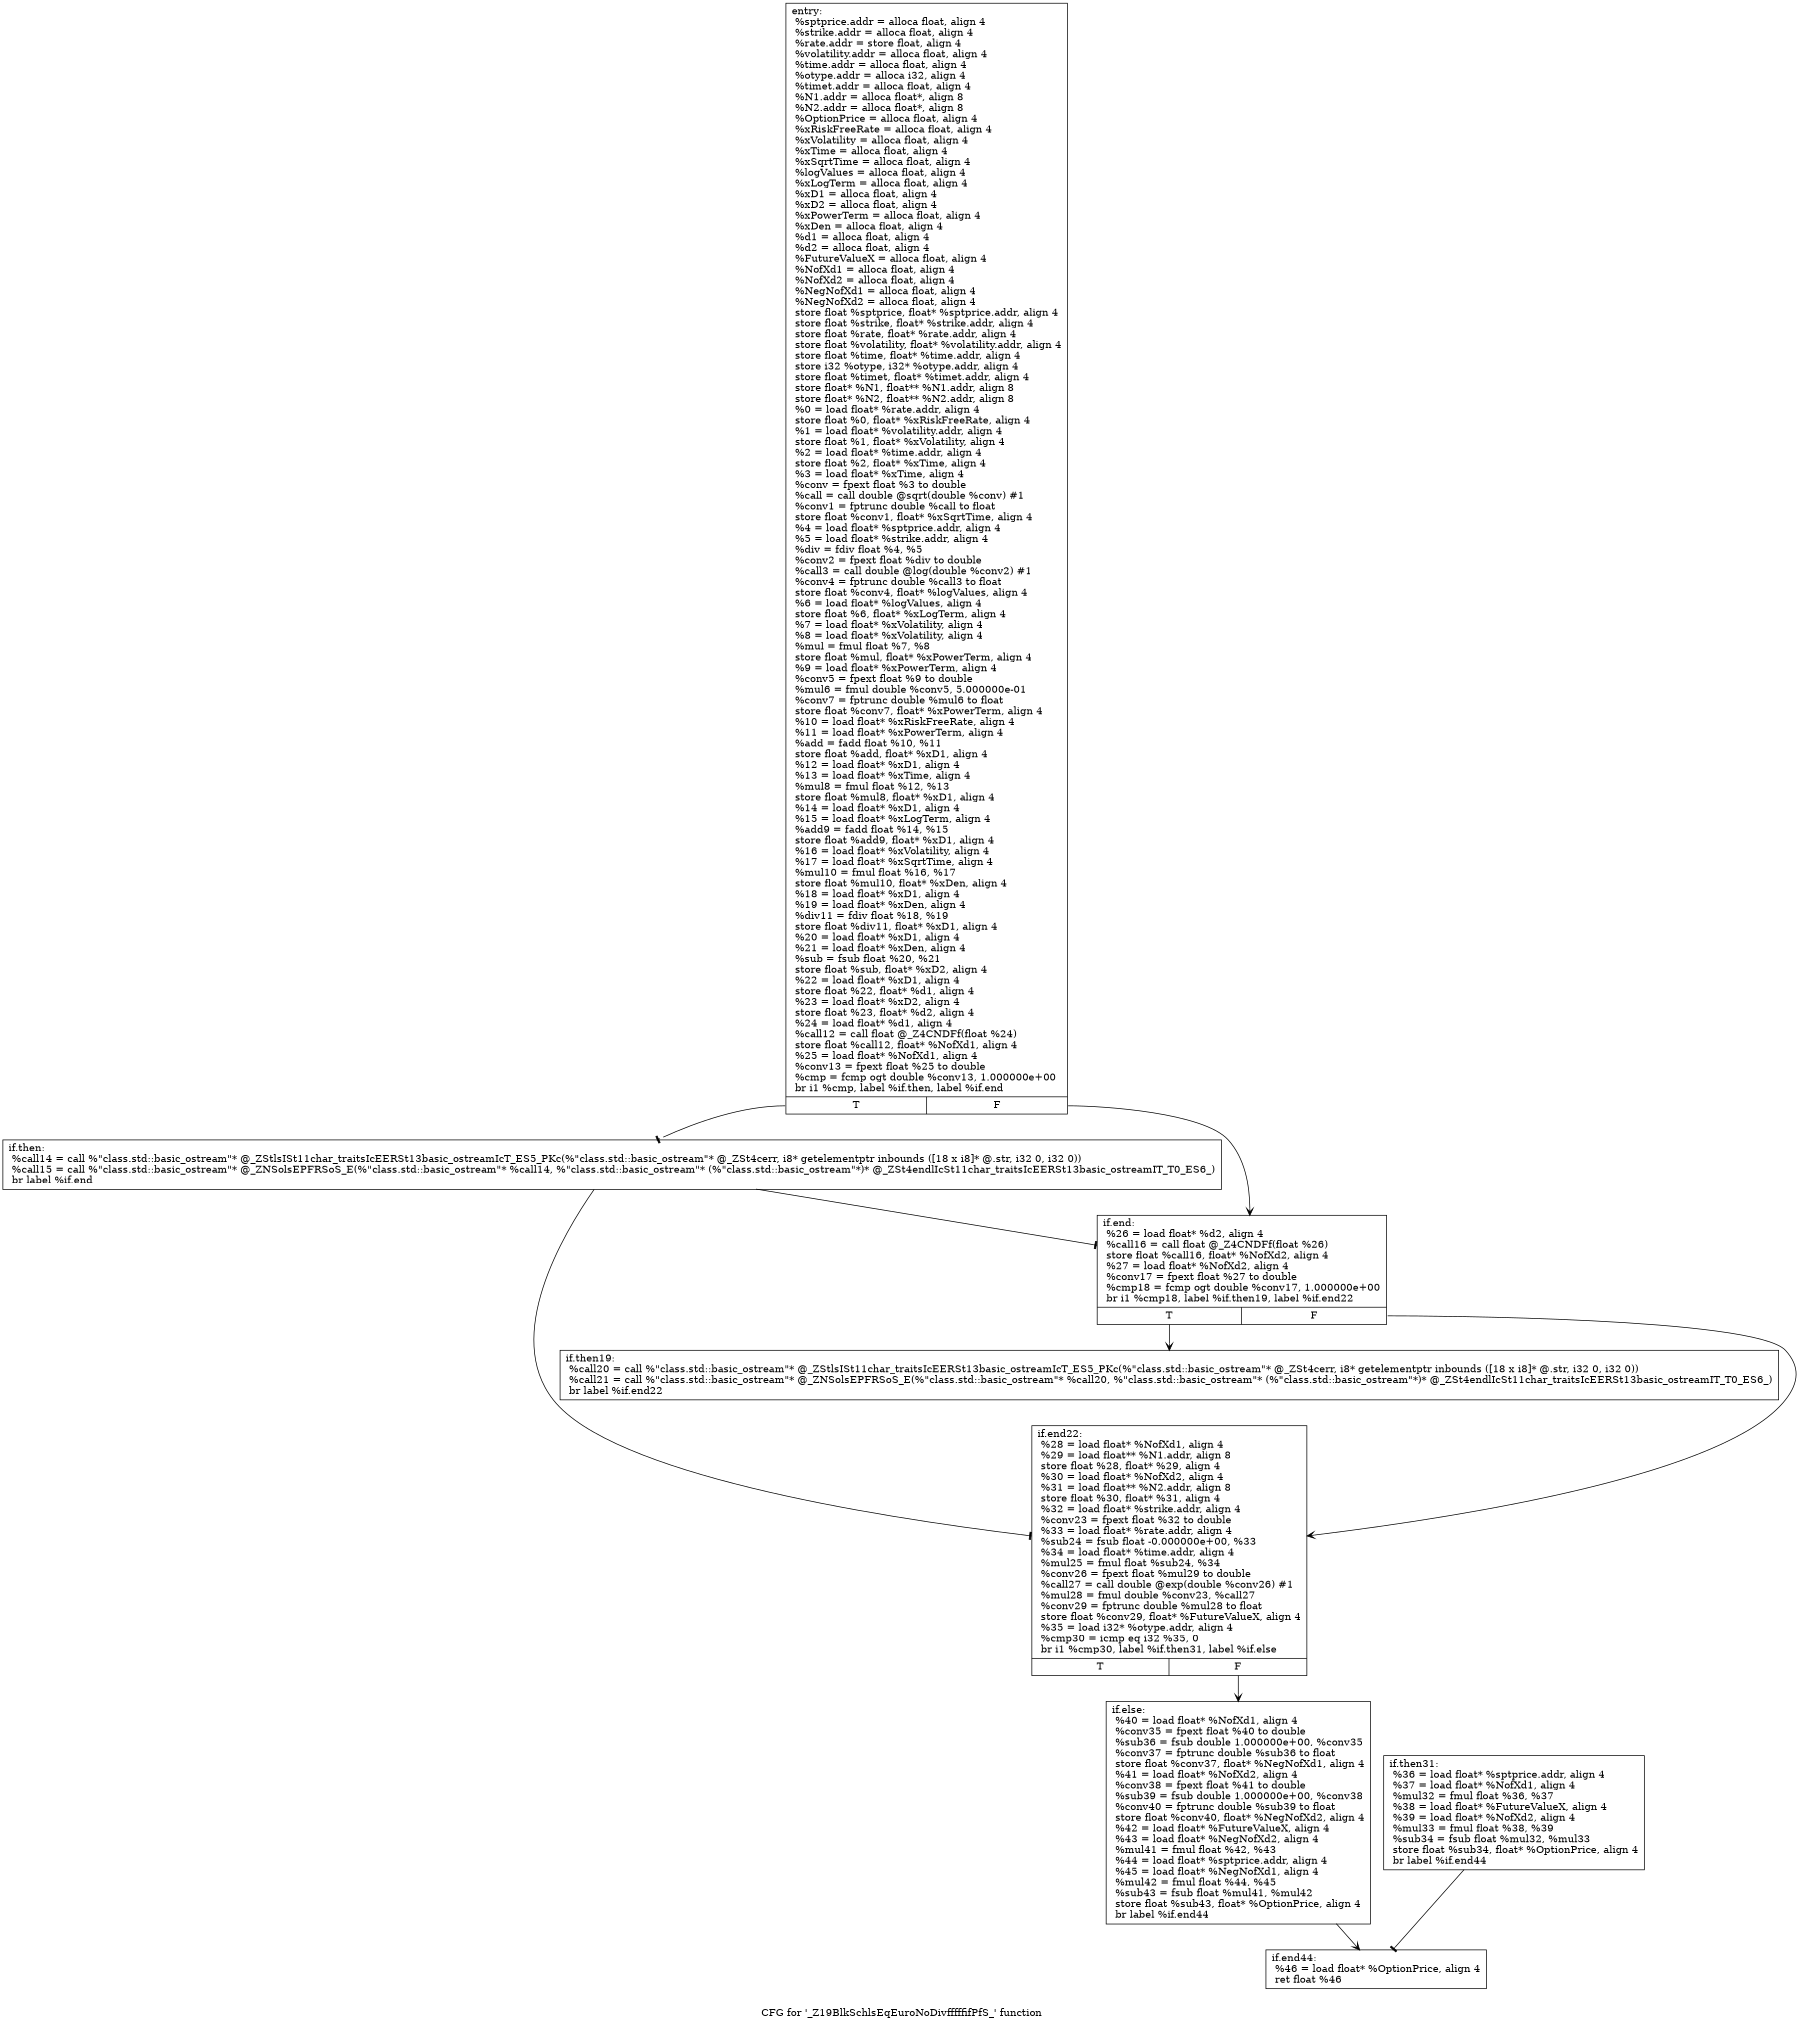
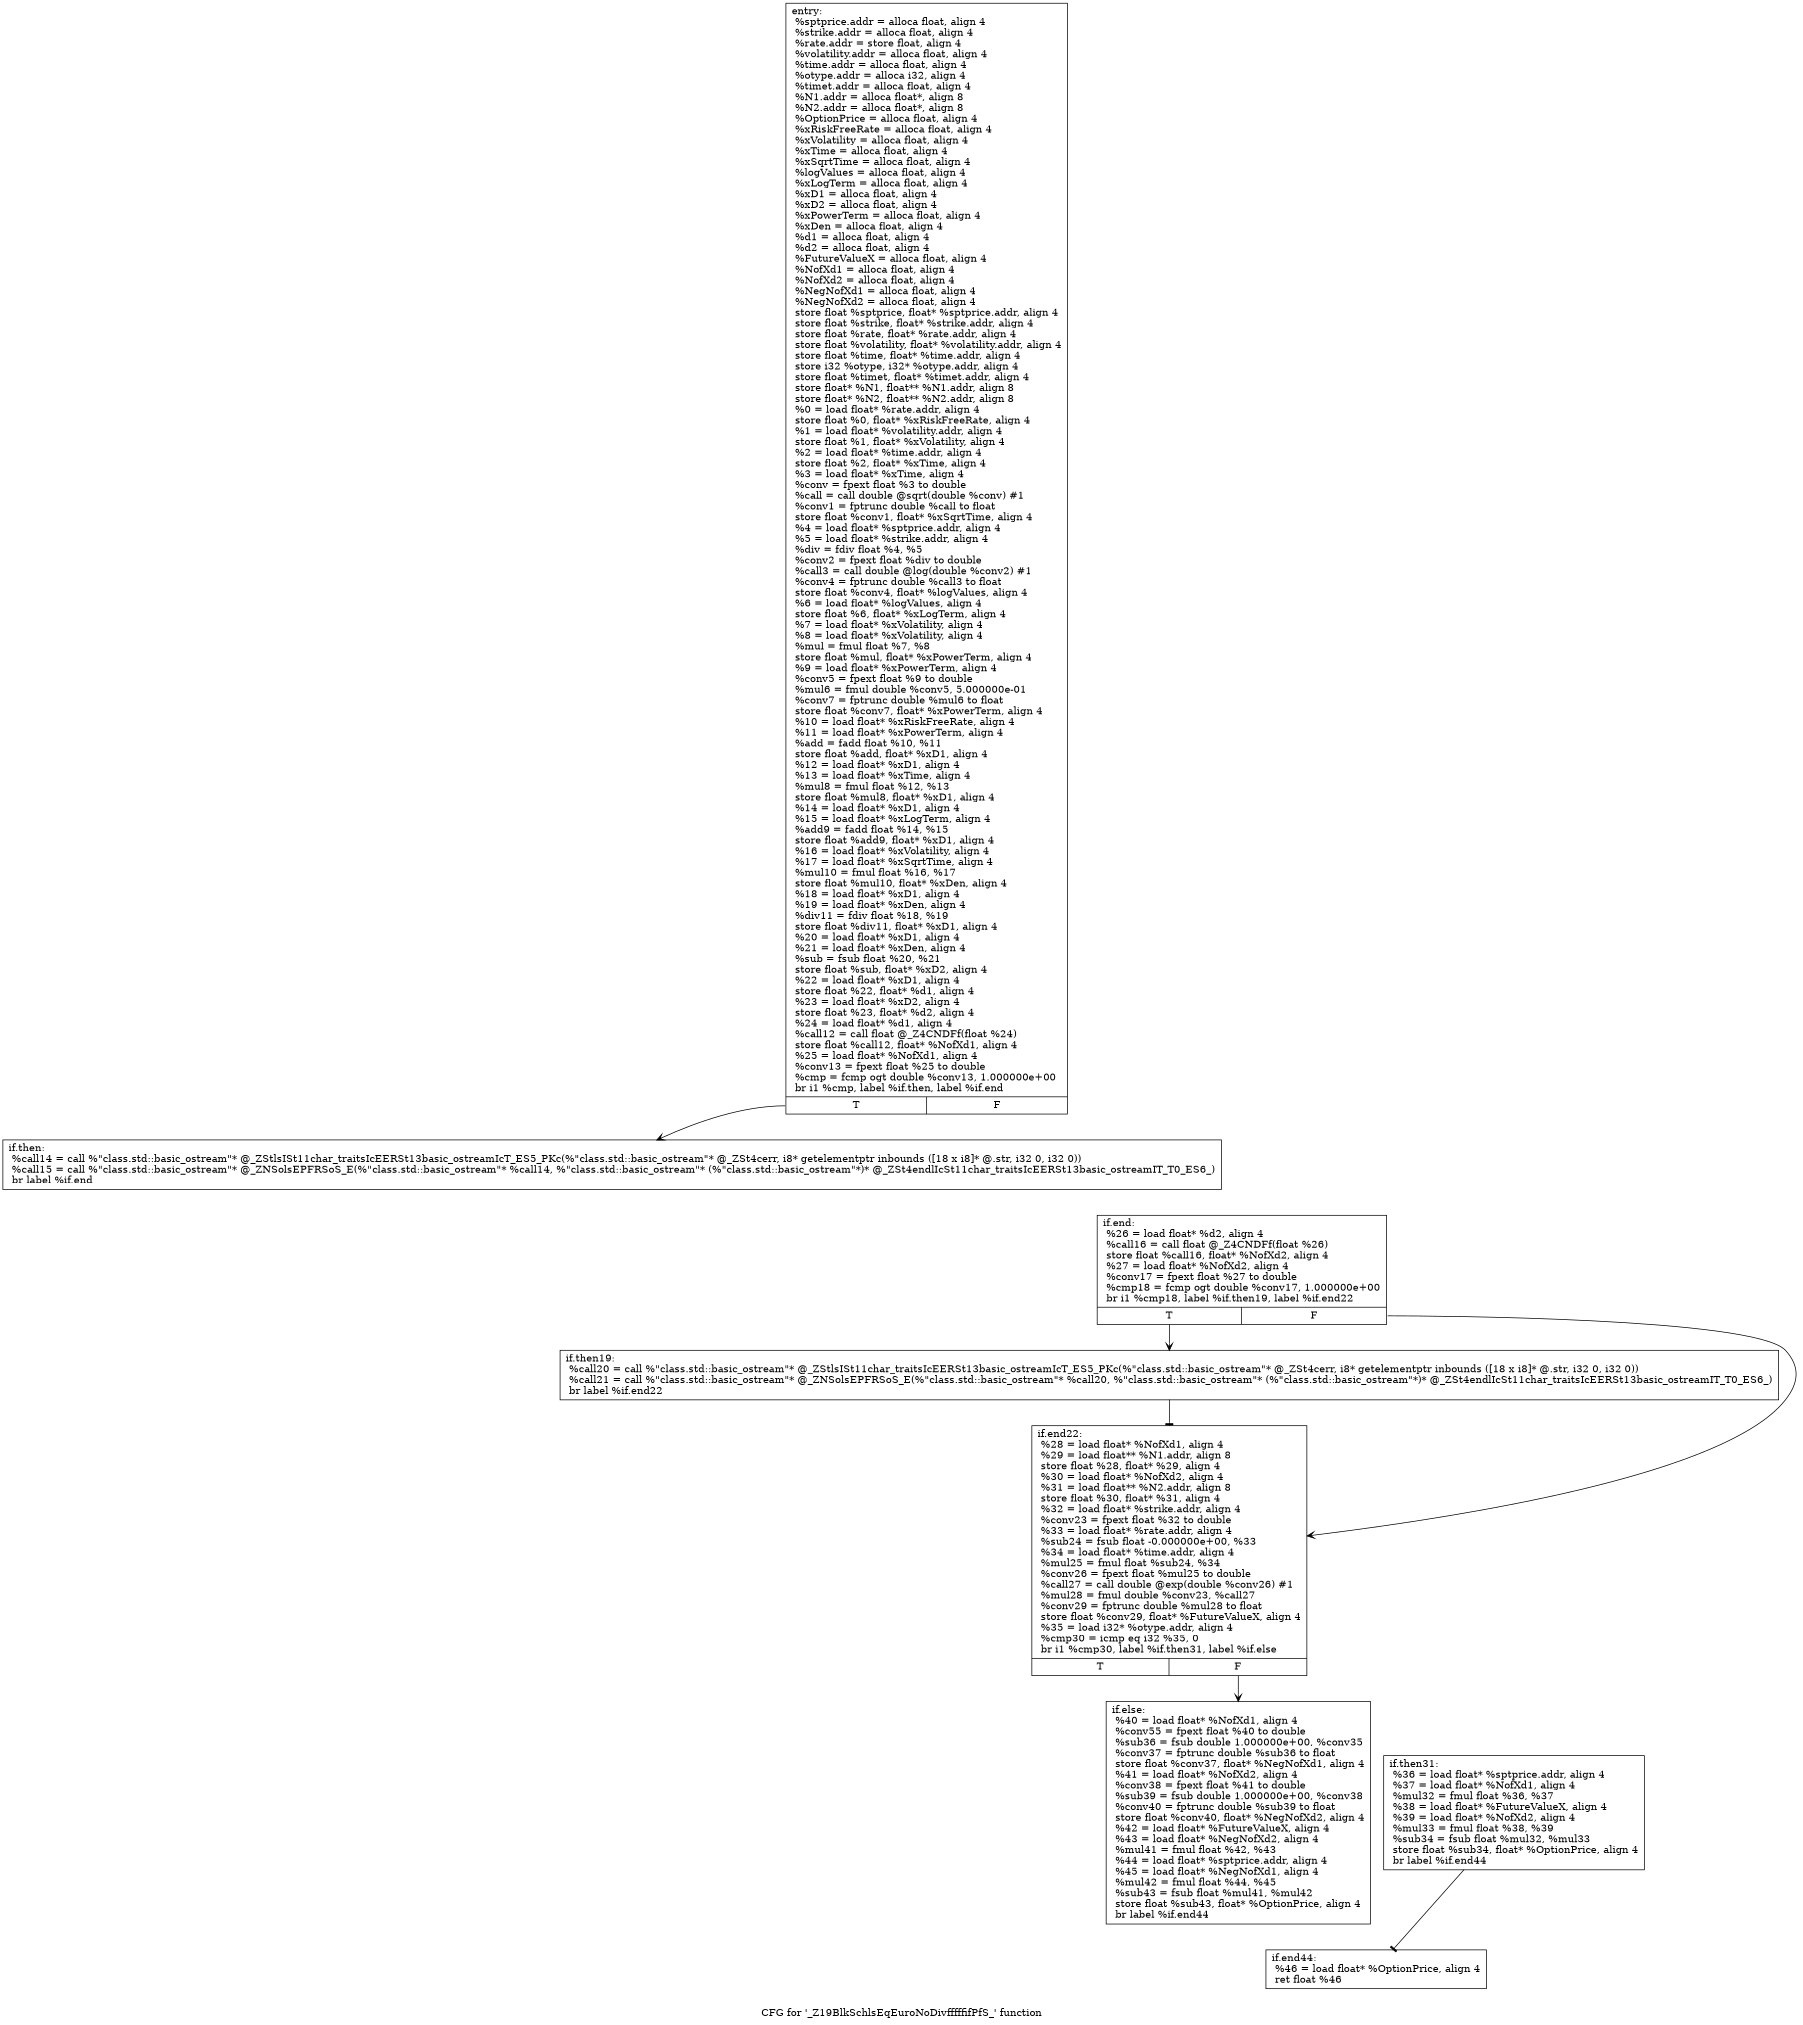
  digraph {
    label="CFG for '_Z19BlkSchlsEqEuroNoDivfffffifPfS_' function"
    node [shape=record]
    edge [arrowhead=vee]
    n1 [label="{entry:\l  %sptprice.addr = alloca float, align 4\l  %strike.addr = alloca float, align 4\l  %rate.addr = store float, align 4\l  %volatility.addr = alloca float, align 4\l  %time.addr = alloca float, align 4\l  %otype.addr = alloca i32, align 4\l  %timet.addr = alloca float, align 4\l  %N1.addr = alloca float*, align 8\l  %N2.addr = alloca float*, align 8\l  %OptionPrice = alloca float, align 4\l  %xRiskFreeRate = alloca float, align 4\l  %xVolatility = alloca float, align 4\l  %xTime = alloca float, align 4\l  %xSqrtTime = alloca float, align 4\l  %logValues = alloca float, align 4\l  %xLogTerm = alloca float, align 4\l  %xD1 = alloca float, align 4\l  %xD2 = alloca float, align 4\l  %xPowerTerm = alloca float, align 4\l  %xDen = alloca float, align 4\l  %d1 = alloca float, align 4\l  %d2 = alloca float, align 4\l  %FutureValueX = alloca float, align 4\l  %NofXd1 = alloca float, align 4\l  %NofXd2 = alloca float, align 4\l  %NegNofXd1 = alloca float, align 4\l  %NegNofXd2 = alloca float, align 4\l  store float %sptprice, float* %sptprice.addr, align 4\l  store float %strike, float* %strike.addr, align 4\l  store float %rate, float* %rate.addr, align 4\l  store float %volatility, float* %volatility.addr, align 4\l  store float %time, float* %time.addr, align 4\l  store i32 %otype, i32* %otype.addr, align 4\l  store float %timet, float* %timet.addr, align 4\l  store float* %N1, float** %N1.addr, align 8\l  store float* %N2, float** %N2.addr, align 8\l  %0 = load float* %rate.addr, align 4\l  store float %0, float* %xRiskFreeRate, align 4\l  %1 = load float* %volatility.addr, align 4\l  store float %1, float* %xVolatility, align 4\l  %2 = load float* %time.addr, align 4\l  store float %2, float* %xTime, align 4\l  %3 = load float* %xTime, align 4\l  %conv = fpext float %3 to double\l  %call = call double @sqrt(double %conv) #1\l  %conv1 = fptrunc double %call to float\l  store float %conv1, float* %xSqrtTime, align 4\l  %4 = load float* %sptprice.addr, align 4\l  %5 = load float* %strike.addr, align 4\l  %div = fdiv float %4, %5\l  %conv2 = fpext float %div to double\l  %call3 = call double @log(double %conv2) #1\l  %conv4 = fptrunc double %call3 to float\l  store float %conv4, float* %logValues, align 4\l  %6 = load float* %logValues, align 4\l  store float %6, float* %xLogTerm, align 4\l  %7 = load float* %xVolatility, align 4\l  %8 = load float* %xVolatility, align 4\l  %mul = fmul float %7, %8\l  store float %mul, float* %xPowerTerm, align 4\l  %9 = load float* %xPowerTerm, align 4\l  %conv5 = fpext float %9 to double\l  %mul6 = fmul double %conv5, 5.000000e-01\l  %conv7 = fptrunc double %mul6 to float\l  store float %conv7, float* %xPowerTerm, align 4\l  %10 = load float* %xRiskFreeRate, align 4\l  %11 = load float* %xPowerTerm, align 4\l  %add = fadd float %10, %11\l  store float %add, float* %xD1, align 4\l  %12 = load float* %xD1, align 4\l  %13 = load float* %xTime, align 4\l  %mul8 = fmul float %12, %13\l  store float %mul8, float* %xD1, align 4\l  %14 = load float* %xD1, align 4\l  %15 = load float* %xLogTerm, align 4\l  %add9 = fadd float %14, %15\l  store float %add9, float* %xD1, align 4\l  %16 = load float* %xVolatility, align 4\l  %17 = load float* %xSqrtTime, align 4\l  %mul10 = fmul float %16, %17\l  store float %mul10, float* %xDen, align 4\l  %18 = load float* %xD1, align 4\l  %19 = load float* %xDen, align 4\l  %div11 = fdiv float %18, %19\l  store float %div11, float* %xD1, align 4\l  %20 = load float* %xD1, align 4\l  %21 = load float* %xDen, align 4\l  %sub = fsub float %20, %21\l  store float %sub, float* %xD2, align 4\l  %22 = load float* %xD1, align 4\l  store float %22, float* %d1, align 4\l  %23 = load float* %xD2, align 4\l  store float %23, float* %d2, align 4\l  %24 = load float* %d1, align 4\l  %call12 = call float @_Z4CNDFf(float %24)\l  store float %call12, float* %NofXd1, align 4\l  %25 = load float* %NofXd1, align 4\l  %conv13 = fpext float %25 to double\l  %cmp = fcmp ogt double %conv13, 1.000000e+00\l  br i1 %cmp, label %if.then, label %if.end\l|{<s0>T|<s1>F}}"]
    n2 [label="{if.then:                                          \l  %call14 = call %\"class.std::basic_ostream\"* @_ZStlsISt11char_traitsIcEERSt13basic_ostreamIcT_ES5_PKc(%\"class.std::basic_ostream\"* @_ZSt4cerr, i8* getelementptr inbounds ([18 x i8]* @.str, i32 0, i32 0))\l  %call15 = call %\"class.std::basic_ostream\"* @_ZNSolsEPFRSoS_E(%\"class.std::basic_ostream\"* %call14, %\"class.std::basic_ostream\"* (%\"class.std::basic_ostream\"*)* @_ZSt4endlIcSt11char_traitsIcEERSt13basic_ostreamIT_T0_ES6_)\l  br label %if.end\l}"]
    n3 [label="{if.end:                                           \l  %26 = load float* %d2, align 4\l  %call16 = call float @_Z4CNDFf(float %26)\l  store float %call16, float* %NofXd2, align 4\l  %27 = load float* %NofXd2, align 4\l  %conv17 = fpext float %27 to double\l  %cmp18 = fcmp ogt double %conv17, 1.000000e+00\l  br i1 %cmp18, label %if.then19, label %if.end22\l|{<s0>T|<s1>F}}"]
    n4 [label="{if.then19:                                        \l  %call20 = call %\"class.std::basic_ostream\"* @_ZStlsISt11char_traitsIcEERSt13basic_ostreamIcT_ES5_PKc(%\"class.std::basic_ostream\"* @_ZSt4cerr, i8* getelementptr inbounds ([18 x i8]* @.str, i32 0, i32 0))\l  %call21 = call %\"class.std::basic_ostream\"* @_ZNSolsEPFRSoS_E(%\"class.std::basic_ostream\"* %call20, %\"class.std::basic_ostream\"* (%\"class.std::basic_ostream\"*)* @_ZSt4endlIcSt11char_traitsIcEERSt13basic_ostreamIT_T0_ES6_)\l  br label %if.end22\l}"]
-   n5 [label="{if.end22:                                         \l  %28 = load float* %NofXd1, align 4\l  %29 = load float** %N1.addr, align 8\l  store float %28, float* %29, align 4\l  %30 = load float* %NofXd2, align 4\l  %31 = load float** %N2.addr, align 8\l  store float %30, float* %31, align 4\l  %32 = load float* %strike.addr, align 4\l  %conv23 = fpext float %32 to double\l  %33 = load float* %rate.addr, align 4\l  %sub24 = fsub float -0.000000e+00, %33\l  %34 = load float* %time.addr, align 4\l  %mul25 = fmul float %sub24, %34\l  %conv26 = fpext float %mul29 to double\l  %call27 = call double @exp(double %conv26) #1\l  %mul28 = fmul double %conv23, %call27\l  %conv29 = fptrunc double %mul28 to float\l  store float %conv29, float* %FutureValueX, align 4\l  %35 = load i32* %otype.addr, align 4\l  %cmp30 = icmp eq i32 %35, 0\l  br i1 %cmp30, label %if.then31, label %if.else\l|{<s0>T|<s1>F}}"]
-   n6 [label="{if.else:                                          \l  %40 = load float* %NofXd1, align 4\l  %conv35 = fpext float %40 to double\l  %sub36 = fsub double 1.000000e+00, %conv35\l  %conv37 = fptrunc double %sub36 to float\l  store float %conv37, float* %NegNofXd1, align 4\l  %41 = load float* %NofXd2, align 4\l  %conv38 = fpext float %41 to double\l  %sub39 = fsub double 1.000000e+00, %conv38\l  %conv40 = fptrunc double %sub39 to float\l  store float %conv40, float* %NegNofXd2, align 4\l  %42 = load float* %FutureValueX, align 4\l  %43 = load float* %NegNofXd2, align 4\l  %mul41 = fmul float %42, %43\l  %44 = load float* %sptprice.addr, align 4\l  %45 = load float* %NegNofXd1, align 4\l  %mul42 = fmul float %44, %45\l  %sub43 = fsub float %mul41, %mul42\l  store float %sub43, float* %OptionPrice, align 4\l  br label %if.end44\l}"]
+   n5 [label="{if.end22:                                         \l  %28 = load float* %NofXd1, align 4\l  %29 = load float** %N1.addr, align 8\l  store float %28, float* %29, align 4\l  %30 = load float* %NofXd2, align 4\l  %31 = load float** %N2.addr, align 8\l  store float %30, float* %31, align 4\l  %32 = load float* %strike.addr, align 4\l  %conv23 = fpext float %32 to double\l  %33 = load float* %rate.addr, align 4\l  %sub24 = fsub float -0.000000e+00, %33\l  %34 = load float* %time.addr, align 4\l  %mul25 = fmul float %sub24, %34\l  %conv26 = fpext float %mul25 to double\l  %call27 = call double @exp(double %conv26) #1\l  %mul28 = fmul double %conv23, %call27\l  %conv29 = fptrunc double %mul28 to float\l  store float %conv29, float* %FutureValueX, align 4\l  %35 = load i32* %otype.addr, align 4\l  %cmp30 = icmp eq i32 %35, 0\l  br i1 %cmp30, label %if.then31, label %if.else\l|{<s0>T|<s1>F}}"]
+   n6 [label="{if.else:                                          \l  %40 = load float* %NofXd1, align 4\l  %conv55 = fpext float %40 to double\l  %sub36 = fsub double 1.000000e+00, %conv35\l  %conv37 = fptrunc double %sub36 to float\l  store float %conv37, float* %NegNofXd1, align 4\l  %41 = load float* %NofXd2, align 4\l  %conv38 = fpext float %41 to double\l  %sub39 = fsub double 1.000000e+00, %conv38\l  %conv40 = fptrunc double %sub39 to float\l  store float %conv40, float* %NegNofXd2, align 4\l  %42 = load float* %FutureValueX, align 4\l  %43 = load float* %NegNofXd2, align 4\l  %mul41 = fmul float %42, %43\l  %44 = load float* %sptprice.addr, align 4\l  %45 = load float* %NegNofXd1, align 4\l  %mul42 = fmul float %44, %45\l  %sub43 = fsub float %mul41, %mul42\l  store float %sub43, float* %OptionPrice, align 4\l  br label %if.end44\l}"]
    n7 [label="{if.then31:                                        \l  %36 = load float* %sptprice.addr, align 4\l  %37 = load float* %NofXd1, align 4\l  %mul32 = fmul float %36, %37\l  %38 = load float* %FutureValueX, align 4\l  %39 = load float* %NofXd2, align 4\l  %mul33 = fmul float %38, %39\l  %sub34 = fsub float %mul32, %mul33\l  store float %sub34, float* %OptionPrice, align 4\l  br label %if.end44\l}"]
    n8 [label="{if.end44:                                         \l  %46 = load float* %OptionPrice, align 4\l  ret float %46\l}"]
-   n1 -> n2 [arrowhead=tee tailport=s0]
-   n1 -> n3 [tailport=s1]
-   n2 -> n3 [arrowhead=tee]
+   n1 -> n2 [tailport=s0]
    n3 -> n4 [tailport=s0]
    n3 -> n5 [tailport=s1]
-   n2 -> n5 [arrowhead=tee]
+   n4 -> n5 [arrowhead=tee]
    n5 -> n6 [tailport=s1]
-   n6 -> n8
    n7 -> n8 [arrowhead=tee]
  }
